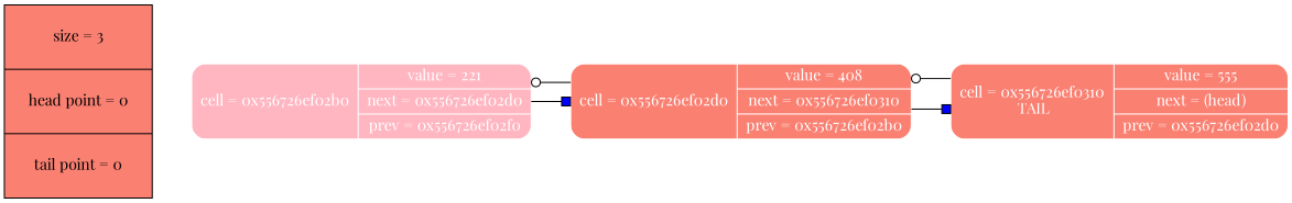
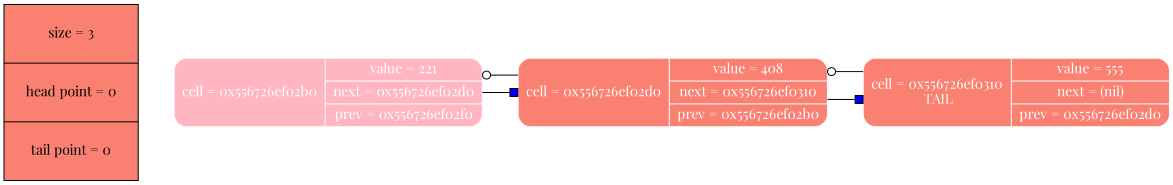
  digraph {
    fontname="Playfair Display"
    rankdir=LR
    splines=ortho
    node [fillcolor=salmon fontname="Playfair Display" shape=Mrecord style=filled color=white fontcolor=white]
    edge [color=black constraint=true fontname="Playfair Display"]
    n1 [label="size = 3 | head point = 0 | tail point = 0" margin="0.3*0.3" shape=record color="" fontcolor=""]
    n2 [fillcolor=lightpink label="{cell = 0x556726ef02b0\n | {value = 221 |next = 0x556726ef02d0 |prev = 0x556726ef02f0}}"]
    n3 [label="{cell = 0x556726ef02d0\n | {value = 408 |next = 0x556726ef0310 |prev = 0x556726ef02b0}}"]
-   n4 [label="{cell = 0x556726ef0310\n TAIL| {value = 555 |next = (head) |prev = 0x556726ef02d0}}"]
+   n4 [label="{cell = 0x556726ef0310\n TAIL| {value = 555 |next = (nil) |prev = 0x556726ef02d0}}"]
    subgraph sub_1 {
      rank=source
      n1
    }
    n2 -> n3 [style=invis]
    n2 -> n3 [arrowhead=box fillcolor=blue]
    n3 -> n2 [arrowhead=odot fillcolor=orange]
    n3 -> n4 [style=invis]
    n3 -> n4 [arrowhead=box fillcolor=blue]
    n4 -> n3 [constraint=false style=invis]
    n4 -> n3 [arrowhead=odot fillcolor=orange]
  }
